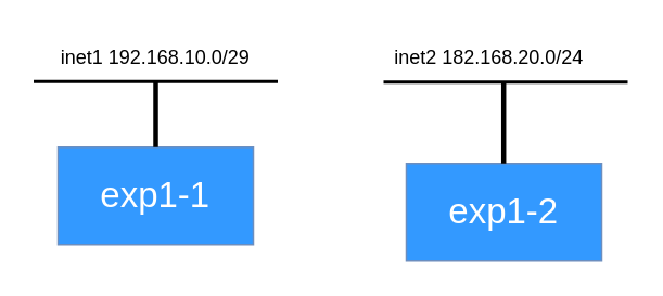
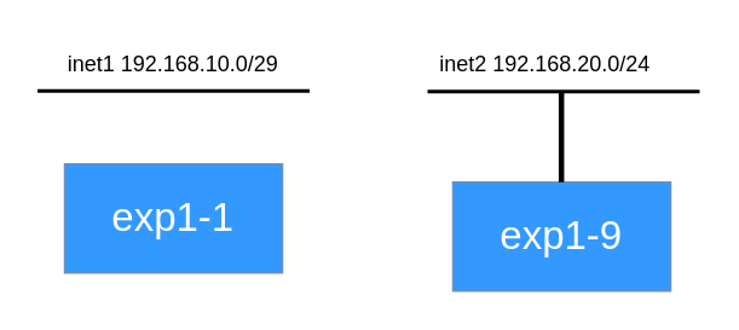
  <mxCell id="0" />
  <mxCell id="1" parent="0" />
  <mxCell id="2" value="" style="endArrow=none;html=1;rounded=0;strokeWidth=2;" edge="1" parent="1"><mxGeometry width="50" height="50" relative="1" as="geometry"><mxPoint x="20" y="49.72" as="sourcePoint" /><mxPoint x="170" y="49.72" as="targetPoint" /></mxGeometry></mxCell>
  <mxCell id="3" value="inet1 192.168.10.0/29" style="text;html=1;align=center;verticalAlign=middle;whiteSpace=wrap;rounded=0;" vertex="1" parent="1"><mxGeometry x="30" y="20" width="130" height="30" as="geometry" /></mxCell>
  <mxCell id="4" value="" style="endArrow=none;html=1;rounded=0;strokeWidth=2;" edge="1" parent="1"><mxGeometry width="50" height="50" relative="1" as="geometry"><mxPoint x="235" y="50" as="sourcePoint" /><mxPoint x="385" y="50" as="targetPoint" /></mxGeometry></mxCell>
- <mxCell id="5" value="inet2 182.168.20.0/24" style="text;html=1;align=center;verticalAlign=middle;whiteSpace=wrap;rounded=0;" vertex="1" parent="1"><mxGeometry x="235" y="20" width="130" height="30" as="geometry" /></mxCell>
+ <mxCell id="5" value="inet2 192.168.20.0/24" style="text;html=1;align=center;verticalAlign=middle;whiteSpace=wrap;rounded=0;" vertex="1" parent="1"><mxGeometry x="235" y="20" width="130" height="30" as="geometry" /></mxCell>
  <mxCell id="6" value="&lt;font style=&quot;font-size: 22px; color: rgb(255, 255, 255);&quot;&gt;exp1-1&lt;/font&gt;" style="rounded=0;whiteSpace=wrap;html=1;fillColor=#3399FF;strokeColor=#6c8ebf;" vertex="1" parent="1"><mxGeometry x="35" y="90" width="120" height="60" as="geometry" /></mxCell>
- <mxCell id="7" value="&lt;font style=&quot;font-size: 22px; color: rgb(255, 255, 255);&quot;&gt;exp1-2&lt;/font&gt;" style="rounded=0;whiteSpace=wrap;html=1;fillColor=#3399FF;strokeColor=#6c8ebf;" vertex="1" parent="1"><mxGeometry x="249" y="100" width="120" height="60" as="geometry" /></mxCell>
- <mxCell id="8" value="" style="endArrow=none;html=1;rounded=0;entryX=0.5;entryY=0;entryDx=0;entryDy=0;strokeWidth=3;exitX=0.5;exitY=1;exitDx=0;exitDy=0;" edge="1" parent="1" source="3" target="6"><mxGeometry width="50" height="50" relative="1" as="geometry"><mxPoint x="95" y="60" as="sourcePoint" /><mxPoint x="125" y="40" as="targetPoint" /></mxGeometry></mxCell>
+ <mxCell id="7" value="&lt;font style=&quot;font-size: 22px; color: rgb(255, 255, 255);&quot;&gt;exp1-9&lt;/font&gt;" style="rounded=0;whiteSpace=wrap;html=1;fillColor=#3399FF;strokeColor=#6c8ebf;" vertex="1" parent="1"><mxGeometry x="249" y="100" width="120" height="60" as="geometry" /></mxCell>
  <mxCell id="9" value="" style="endArrow=none;html=1;rounded=0;entryX=0.5;entryY=0;entryDx=0;entryDy=0;strokeWidth=3;exitX=0.5;exitY=1;exitDx=0;exitDy=0;" edge="1" parent="1"><mxGeometry width="50" height="50" relative="1" as="geometry"><mxPoint x="308.8" y="50" as="sourcePoint" /><mxPoint x="308.8" y="100" as="targetPoint" /></mxGeometry></mxCell>
